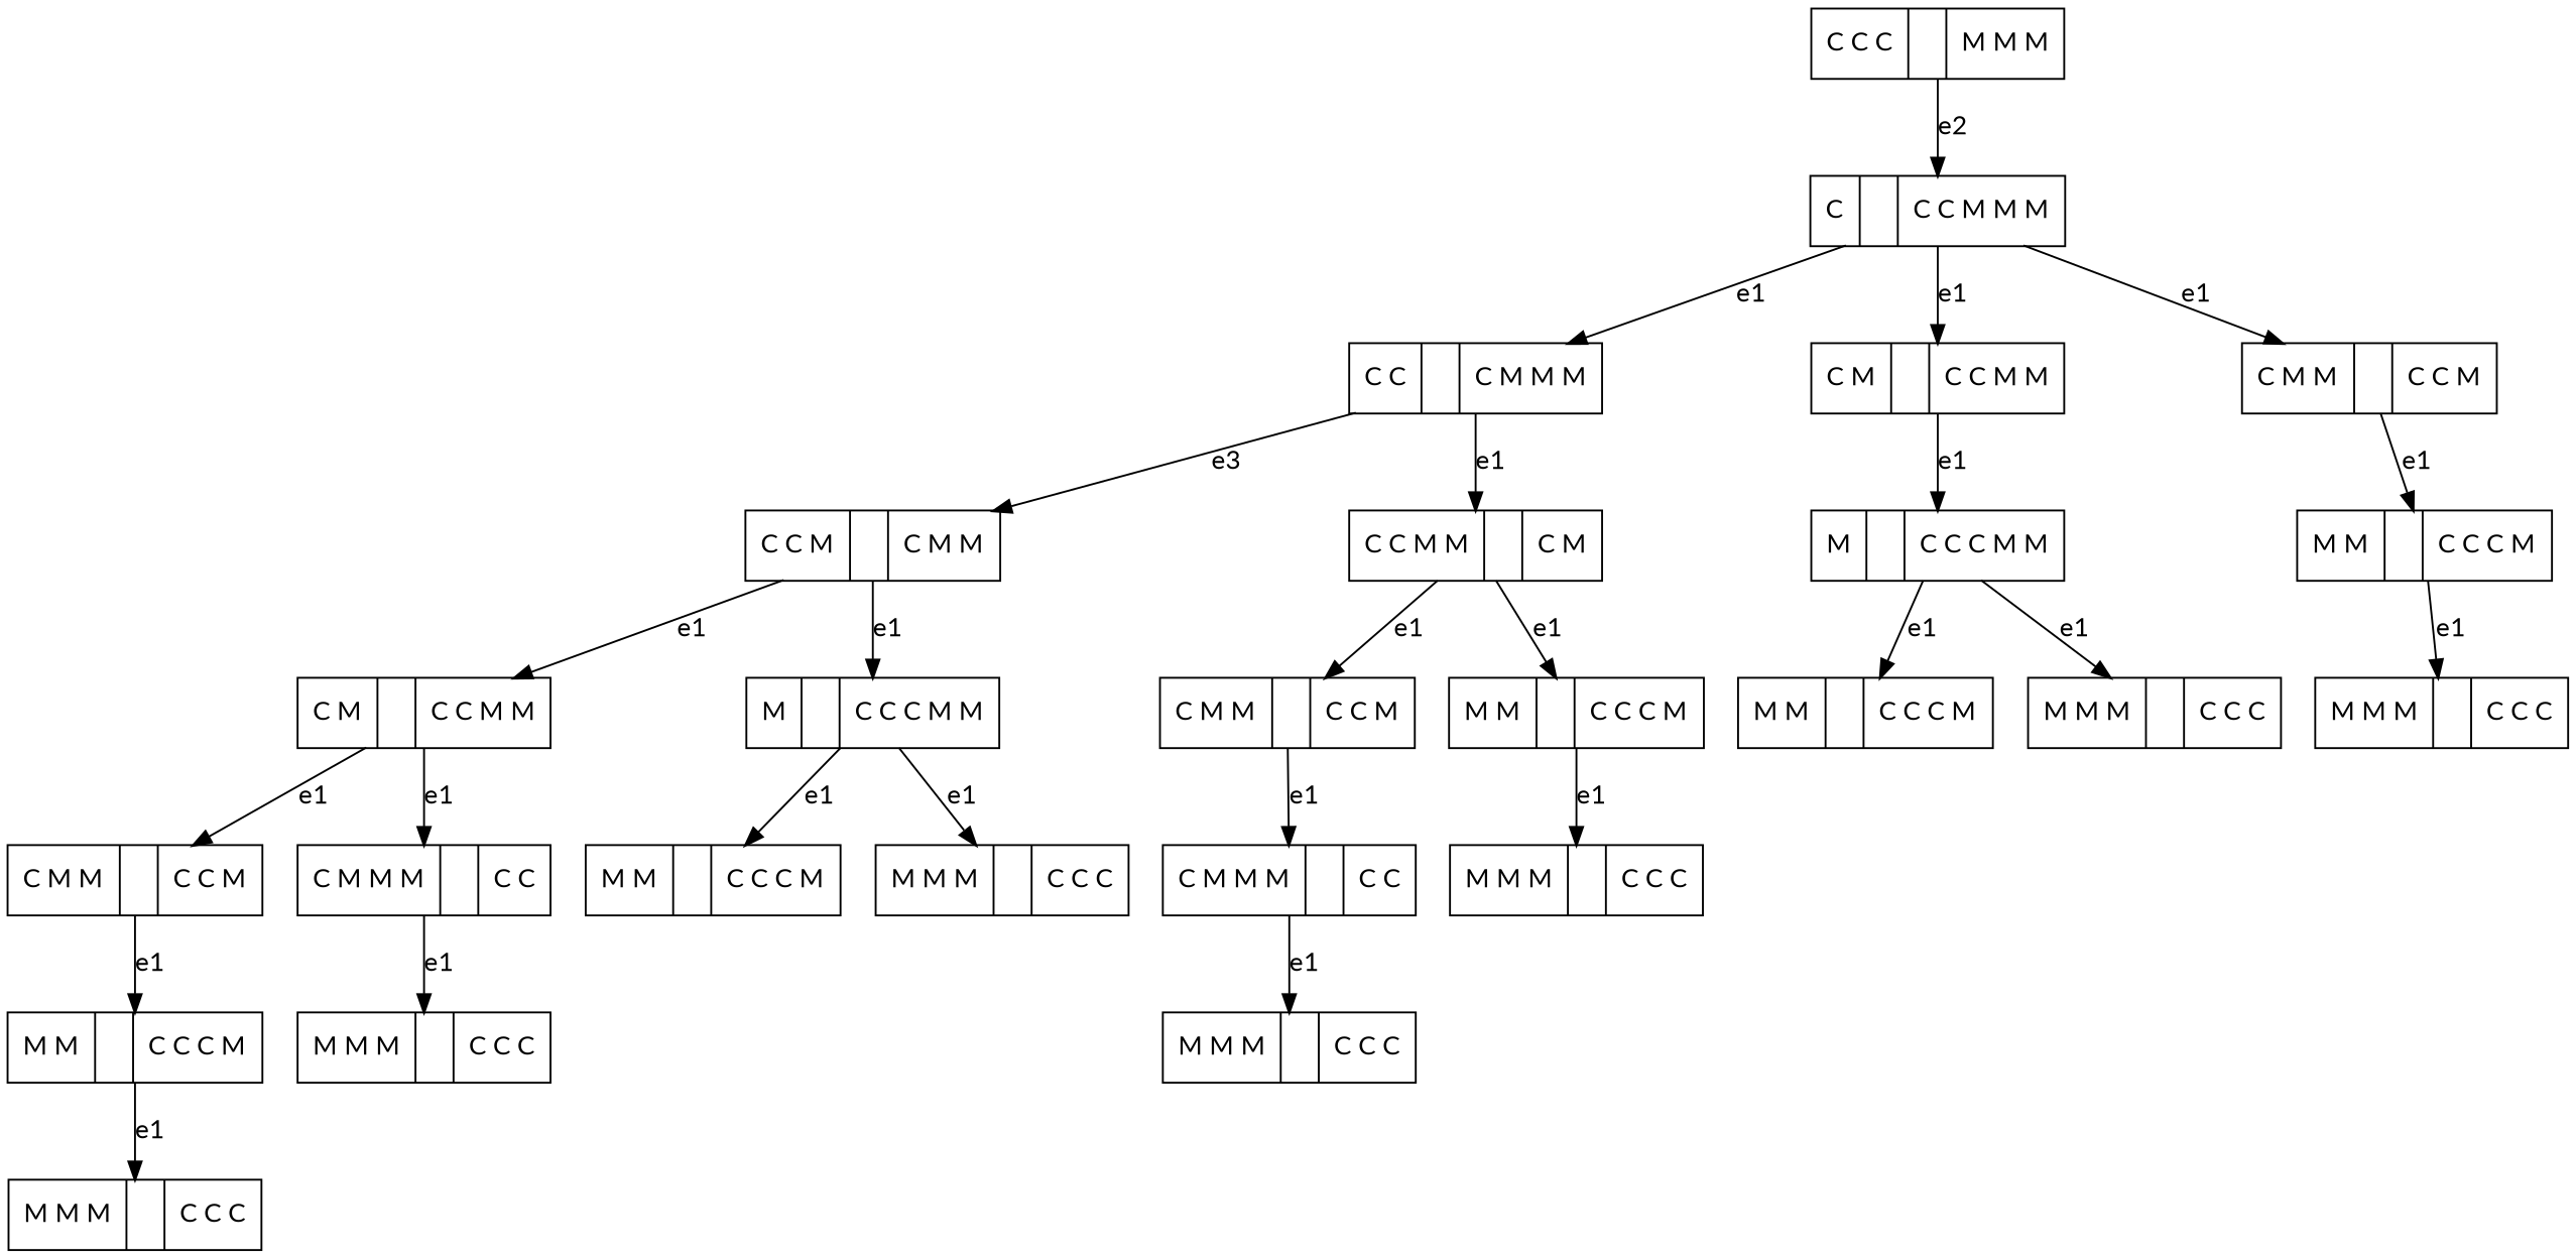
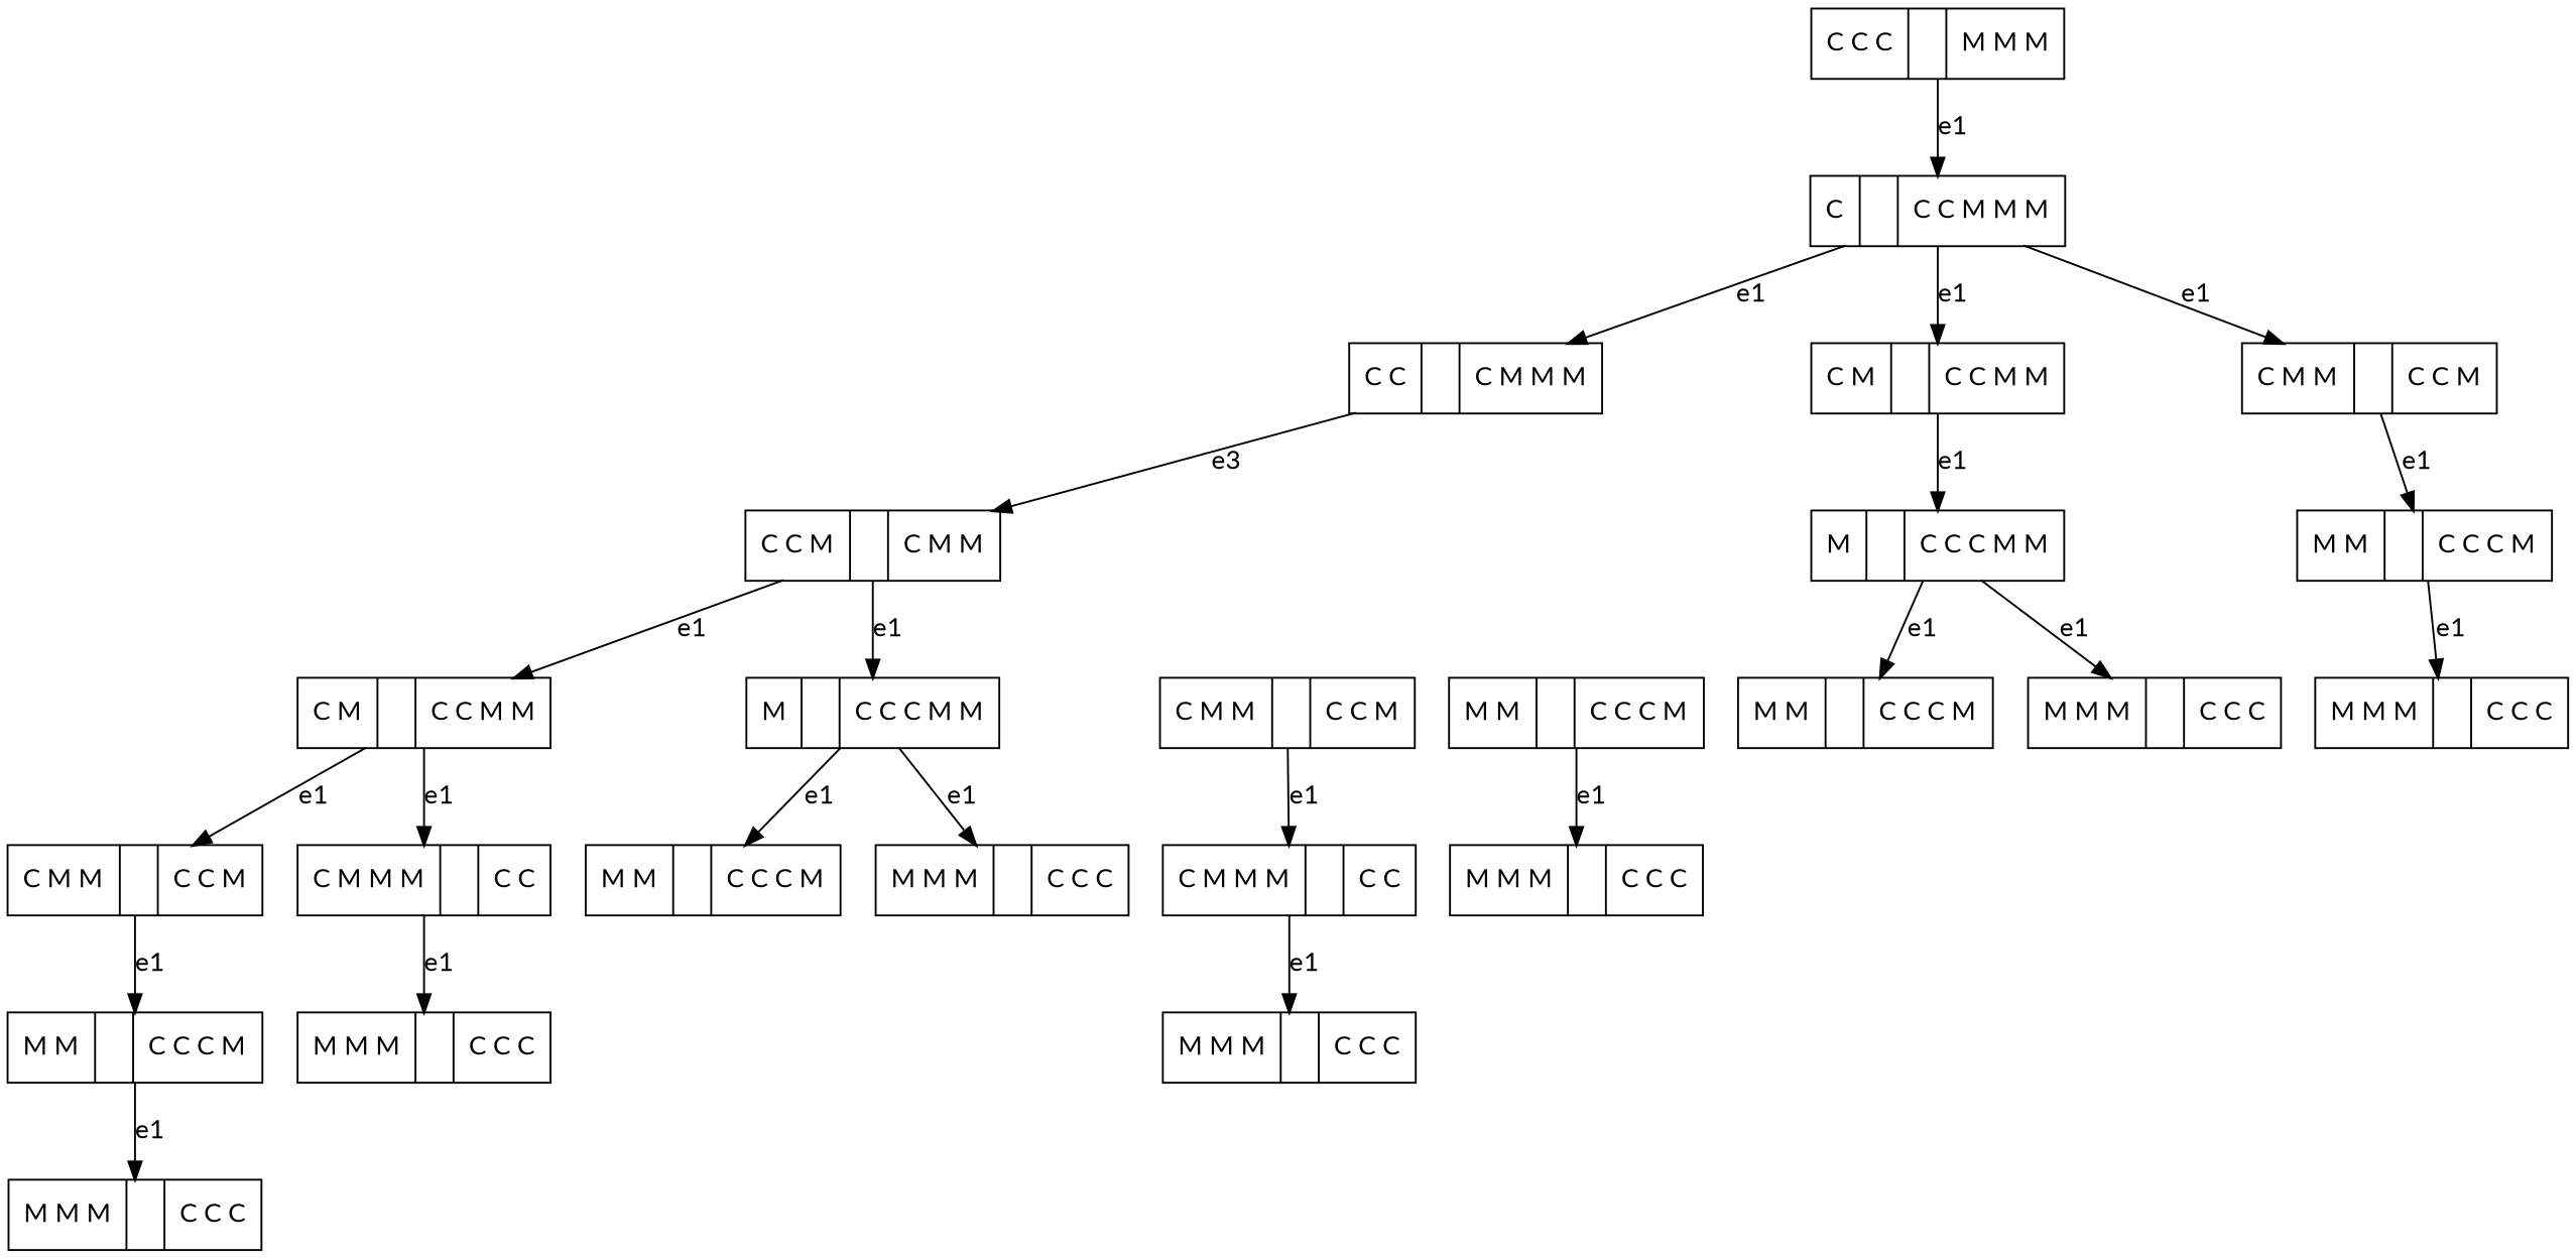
  digraph {
    fontname=Lato
    node [fontname=Lato shape=record]
    edge [fontname=Lato]
    n1 [label="C C C  |            | M M M "]
    n2 [label="C  |            | C C M M M "]
    n3 [label="C C  |            | C M M M "]
    n4 [label="C C M  |            | C M M "]
-   n5 [label="C C M M  |            | C M "]
    n6 [label="C M  |            | C C M M "]
    n7 [label="C M M  |            | C C M "]
    n8 [label="C M  |            | C C M M "]
    n9 [label="M  |            | C C C M M "]
    n10 [label="C M M  |            | C C M "]
    n11 [label="M M  |            | C C C M "]
    n12 [label="M  |            | C C C M M "]
    n13 [label="M M  |            | C C C M "]
    n14 [label="C M M  |            | C C M "]
    n15 [label="C M M M  |            | C C "]
    n16 [label="M M  |            | C C C M "]
    n17 [label="M M M  |            | C C C "]
    n18 [label="C M M M  |            | C C "]
    n19 [label="M M M  |            | C C C "]
    n20 [label="M M  |            | C C C M "]
    n21 [label="M M M  |            | C C C "]
    n22 [label="M M M  |            | C C C "]
    n23 [label="M M  |            | C C C M "]
    n24 [label="M M M  |            | C C C "]
    n25 [label="M M M  |            | C C C "]
    n26 [label="M M M  |            | C C C "]
-   n1 -> n2 [label=e2]
+   n1 -> n2 [label=e1]
    n2 -> n3 [label=e1]
    n2 -> n6 [label=e1]
    n2 -> n7 [label=e1]
    n3 -> n4 [label=e3]
-   n3 -> n5 [label=e1]
    n4 -> n8 [label=e1]
    n4 -> n9 [label=e1]
-   n5 -> n10 [label=e1]
-   n5 -> n11 [label=e1]
    n6 -> n12 [label=e1]
    n7 -> n13 [label=e1]
    n8 -> n14 [label=e1]
    n8 -> n15 [label=e1]
    n9 -> n16 [label=e1]
    n9 -> n17 [label=e1]
    n10 -> n18 [label=e1]
    n11 -> n19 [label=e1]
    n12 -> n20 [label=e1]
    n12 -> n21 [label=e1]
    n13 -> n22 [label=e1]
    n14 -> n23 [label=e1]
    n15 -> n24 [label=e1]
    n18 -> n25 [label=e1]
    n23 -> n26 [label=e1]
  }
